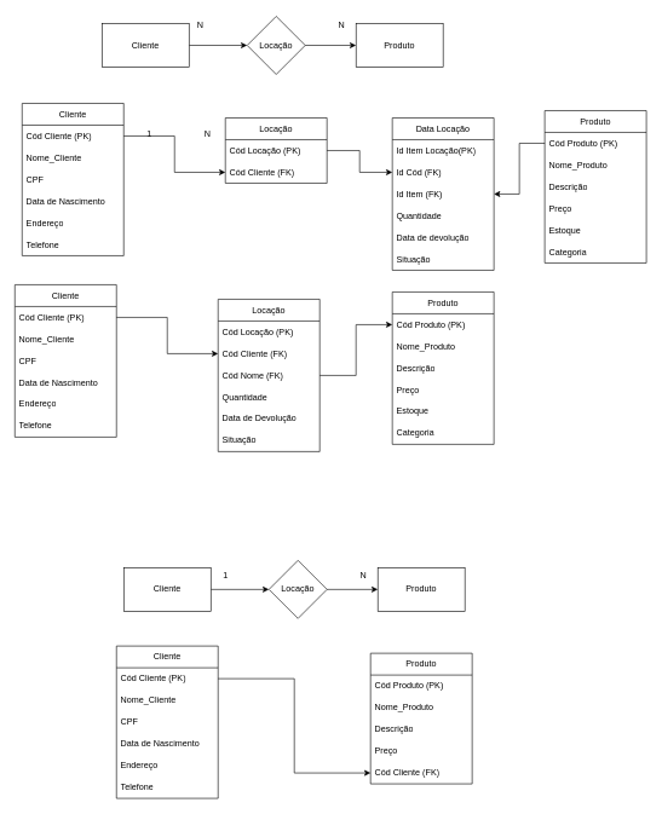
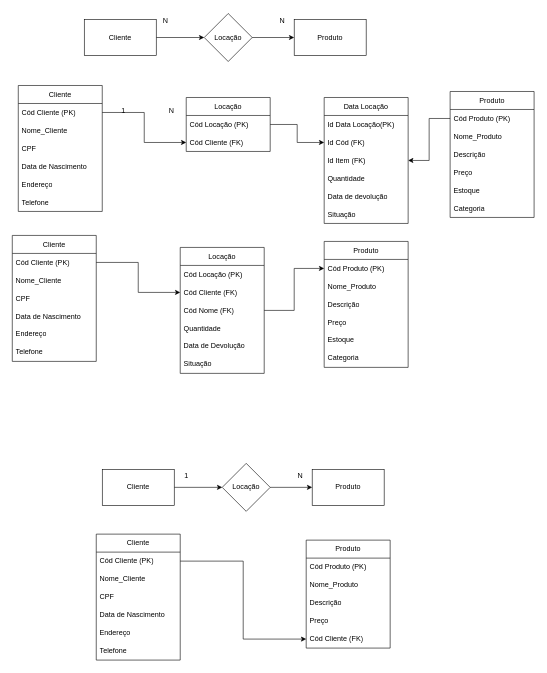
  <mxCell id="0" />
  <mxCell id="1" parent="0" />
  <mxCell id="2" style="edgeStyle=orthogonalEdgeStyle;rounded=0;orthogonalLoop=1;jettySize=auto;html=1;exitX=1;exitY=0.5;exitDx=0;exitDy=0;entryX=0;entryY=0.5;entryDx=0;entryDy=0;" edge="1" parent="1" source="3" target="6"><mxGeometry relative="1" as="geometry" /></mxCell>
  <mxCell id="3" value="Cliente" style="rounded=0;whiteSpace=wrap;html=1;" vertex="1" parent="1"><mxGeometry x="140" y="32" width="120" height="60" as="geometry" /></mxCell>
  <mxCell id="4" value="Produto" style="rounded=0;whiteSpace=wrap;html=1;" vertex="1" parent="1"><mxGeometry x="490" y="32" width="120" height="60" as="geometry" /></mxCell>
  <mxCell id="5" style="edgeStyle=orthogonalEdgeStyle;rounded=0;orthogonalLoop=1;jettySize=auto;html=1;exitX=1;exitY=0.5;exitDx=0;exitDy=0;entryX=0;entryY=0.5;entryDx=0;entryDy=0;" edge="1" parent="1" source="6" target="4"><mxGeometry relative="1" as="geometry" /></mxCell>
  <mxCell id="6" value="Locação" style="rhombus;whiteSpace=wrap;html=1;" vertex="1" parent="1"><mxGeometry x="340" y="22" width="80" height="80" as="geometry" /></mxCell>
  <mxCell id="7" value="N" style="text;html=1;align=center;verticalAlign=middle;resizable=0;points=[];autosize=1;strokeColor=none;fillColor=none;" vertex="1" parent="1"><mxGeometry x="455" y="20" width="30" height="30" as="geometry" /></mxCell>
  <mxCell id="8" value="N" style="text;html=1;align=center;verticalAlign=middle;resizable=0;points=[];autosize=1;strokeColor=none;fillColor=none;" vertex="1" parent="1"><mxGeometry x="260" y="20" width="30" height="30" as="geometry" /></mxCell>
  <mxCell id="9" style="edgeStyle=orthogonalEdgeStyle;rounded=0;orthogonalLoop=1;jettySize=auto;html=1;exitX=1;exitY=0.5;exitDx=0;exitDy=0;entryX=0;entryY=0.5;entryDx=0;entryDy=0;" edge="1" parent="1" source="10" target="13"><mxGeometry relative="1" as="geometry" /></mxCell>
  <mxCell id="10" value="Cliente" style="rounded=0;whiteSpace=wrap;html=1;" vertex="1" parent="1"><mxGeometry x="170" y="782" width="120" height="60" as="geometry" /></mxCell>
  <mxCell id="11" value="Produto" style="rounded=0;whiteSpace=wrap;html=1;" vertex="1" parent="1"><mxGeometry x="520" y="782" width="120" height="60" as="geometry" /></mxCell>
  <mxCell id="12" style="edgeStyle=orthogonalEdgeStyle;rounded=0;orthogonalLoop=1;jettySize=auto;html=1;exitX=1;exitY=0.5;exitDx=0;exitDy=0;entryX=0;entryY=0.5;entryDx=0;entryDy=0;" edge="1" parent="1" source="13" target="11"><mxGeometry relative="1" as="geometry" /></mxCell>
  <mxCell id="13" value="Locação" style="rhombus;whiteSpace=wrap;html=1;" vertex="1" parent="1"><mxGeometry x="370" y="772" width="80" height="80" as="geometry" /></mxCell>
  <mxCell id="14" value="1" style="text;html=1;align=center;verticalAlign=middle;resizable=0;points=[];autosize=1;strokeColor=none;fillColor=none;" vertex="1" parent="1"><mxGeometry x="295" y="778" width="30" height="30" as="geometry" /></mxCell>
  <mxCell id="15" value="N" style="text;html=1;align=center;verticalAlign=middle;resizable=0;points=[];autosize=1;strokeColor=none;fillColor=none;" vertex="1" parent="1"><mxGeometry x="485" y="778" width="30" height="30" as="geometry" /></mxCell>
  <mxCell id="16" value="Cliente" style="swimlane;fontStyle=0;childLayout=stackLayout;horizontal=1;startSize=30;horizontalStack=0;resizeParent=1;resizeParentMax=0;resizeLast=0;collapsible=1;marginBottom=0;whiteSpace=wrap;html=1;" vertex="1" parent="1"><mxGeometry x="160" y="890" width="140" height="210" as="geometry" /></mxCell>
  <mxCell id="17" value="Cód Cliente (PK)" style="text;strokeColor=none;fillColor=none;align=left;verticalAlign=middle;spacingLeft=4;spacingRight=4;overflow=hidden;points=[[0,0.5],[1,0.5]];portConstraint=eastwest;rotatable=0;whiteSpace=wrap;html=1;" vertex="1" parent="16"><mxGeometry y="30" width="140" height="30" as="geometry" /></mxCell>
  <mxCell id="18" value="Nome_Cliente" style="text;strokeColor=none;fillColor=none;align=left;verticalAlign=middle;spacingLeft=4;spacingRight=4;overflow=hidden;points=[[0,0.5],[1,0.5]];portConstraint=eastwest;rotatable=0;whiteSpace=wrap;html=1;" vertex="1" parent="16"><mxGeometry y="60" width="140" height="30" as="geometry" /></mxCell>
  <mxCell id="19" value="CPF" style="text;strokeColor=none;fillColor=none;align=left;verticalAlign=middle;spacingLeft=4;spacingRight=4;overflow=hidden;points=[[0,0.5],[1,0.5]];portConstraint=eastwest;rotatable=0;whiteSpace=wrap;html=1;" vertex="1" parent="16"><mxGeometry y="90" width="140" height="30" as="geometry" /></mxCell>
  <mxCell id="20" value="Data de Nascimento" style="text;strokeColor=none;fillColor=none;align=left;verticalAlign=middle;spacingLeft=4;spacingRight=4;overflow=hidden;points=[[0,0.5],[1,0.5]];portConstraint=eastwest;rotatable=0;whiteSpace=wrap;html=1;" vertex="1" parent="16"><mxGeometry y="120" width="140" height="30" as="geometry" /></mxCell>
  <mxCell id="21" value="Endereço" style="text;strokeColor=none;fillColor=none;align=left;verticalAlign=middle;spacingLeft=4;spacingRight=4;overflow=hidden;points=[[0,0.5],[1,0.5]];portConstraint=eastwest;rotatable=0;whiteSpace=wrap;html=1;" vertex="1" parent="16"><mxGeometry y="150" width="140" height="30" as="geometry" /></mxCell>
  <mxCell id="22" value="Telefone" style="text;strokeColor=none;fillColor=none;align=left;verticalAlign=middle;spacingLeft=4;spacingRight=4;overflow=hidden;points=[[0,0.5],[1,0.5]];portConstraint=eastwest;rotatable=0;whiteSpace=wrap;html=1;" vertex="1" parent="16"><mxGeometry y="180" width="140" height="30" as="geometry" /></mxCell>
  <mxCell id="23" value="Produto" style="swimlane;fontStyle=0;childLayout=stackLayout;horizontal=1;startSize=30;horizontalStack=0;resizeParent=1;resizeParentMax=0;resizeLast=0;collapsible=1;marginBottom=0;whiteSpace=wrap;html=1;" vertex="1" parent="1"><mxGeometry x="510" y="900" width="140" height="180" as="geometry" /></mxCell>
  <mxCell id="24" value="Cód Produto (PK)" style="text;strokeColor=none;fillColor=none;align=left;verticalAlign=middle;spacingLeft=4;spacingRight=4;overflow=hidden;points=[[0,0.5],[1,0.5]];portConstraint=eastwest;rotatable=0;whiteSpace=wrap;html=1;" vertex="1" parent="23"><mxGeometry y="30" width="140" height="30" as="geometry" /></mxCell>
  <mxCell id="25" value="Nome_Produto" style="text;strokeColor=none;fillColor=none;align=left;verticalAlign=middle;spacingLeft=4;spacingRight=4;overflow=hidden;points=[[0,0.5],[1,0.5]];portConstraint=eastwest;rotatable=0;whiteSpace=wrap;html=1;" vertex="1" parent="23"><mxGeometry y="60" width="140" height="30" as="geometry" /></mxCell>
  <mxCell id="26" value="Descrição" style="text;strokeColor=none;fillColor=none;align=left;verticalAlign=middle;spacingLeft=4;spacingRight=4;overflow=hidden;points=[[0,0.5],[1,0.5]];portConstraint=eastwest;rotatable=0;whiteSpace=wrap;html=1;" vertex="1" parent="23"><mxGeometry y="90" width="140" height="30" as="geometry" /></mxCell>
  <mxCell id="27" value="Preço" style="text;strokeColor=none;fillColor=none;align=left;verticalAlign=middle;spacingLeft=4;spacingRight=4;overflow=hidden;points=[[0,0.5],[1,0.5]];portConstraint=eastwest;rotatable=0;whiteSpace=wrap;html=1;" vertex="1" parent="23"><mxGeometry y="120" width="140" height="30" as="geometry" /></mxCell>
  <mxCell id="28" value="Cód Cliente (FK)" style="text;strokeColor=none;fillColor=none;align=left;verticalAlign=middle;spacingLeft=4;spacingRight=4;overflow=hidden;points=[[0,0.5],[1,0.5]];portConstraint=eastwest;rotatable=0;whiteSpace=wrap;html=1;" vertex="1" parent="23"><mxGeometry y="150" width="140" height="30" as="geometry" /></mxCell>
  <mxCell id="29" style="edgeStyle=orthogonalEdgeStyle;rounded=0;orthogonalLoop=1;jettySize=auto;html=1;exitX=1;exitY=0.5;exitDx=0;exitDy=0;entryX=0;entryY=0.5;entryDx=0;entryDy=0;" edge="1" parent="1" source="17" target="28"><mxGeometry relative="1" as="geometry" /></mxCell>
  <mxCell id="30" value="Cliente" style="swimlane;fontStyle=0;childLayout=stackLayout;horizontal=1;startSize=30;horizontalStack=0;resizeParent=1;resizeParentMax=0;resizeLast=0;collapsible=1;marginBottom=0;whiteSpace=wrap;html=1;" vertex="1" parent="1"><mxGeometry x="30" y="142" width="140" height="210" as="geometry" /></mxCell>
  <mxCell id="31" value="Cód Cliente (PK)" style="text;strokeColor=none;fillColor=none;align=left;verticalAlign=middle;spacingLeft=4;spacingRight=4;overflow=hidden;points=[[0,0.5],[1,0.5]];portConstraint=eastwest;rotatable=0;whiteSpace=wrap;html=1;" vertex="1" parent="30"><mxGeometry y="30" width="140" height="30" as="geometry" /></mxCell>
  <mxCell id="32" value="Nome_Cliente" style="text;strokeColor=none;fillColor=none;align=left;verticalAlign=middle;spacingLeft=4;spacingRight=4;overflow=hidden;points=[[0,0.5],[1,0.5]];portConstraint=eastwest;rotatable=0;whiteSpace=wrap;html=1;" vertex="1" parent="30"><mxGeometry y="60" width="140" height="30" as="geometry" /></mxCell>
  <mxCell id="33" value="CPF" style="text;strokeColor=none;fillColor=none;align=left;verticalAlign=middle;spacingLeft=4;spacingRight=4;overflow=hidden;points=[[0,0.5],[1,0.5]];portConstraint=eastwest;rotatable=0;whiteSpace=wrap;html=1;" vertex="1" parent="30"><mxGeometry y="90" width="140" height="30" as="geometry" /></mxCell>
  <mxCell id="34" value="Data de Nascimento" style="text;strokeColor=none;fillColor=none;align=left;verticalAlign=middle;spacingLeft=4;spacingRight=4;overflow=hidden;points=[[0,0.5],[1,0.5]];portConstraint=eastwest;rotatable=0;whiteSpace=wrap;html=1;" vertex="1" parent="30"><mxGeometry y="120" width="140" height="30" as="geometry" /></mxCell>
  <mxCell id="35" value="Endereço" style="text;strokeColor=none;fillColor=none;align=left;verticalAlign=middle;spacingLeft=4;spacingRight=4;overflow=hidden;points=[[0,0.5],[1,0.5]];portConstraint=eastwest;rotatable=0;whiteSpace=wrap;html=1;" vertex="1" parent="30"><mxGeometry y="150" width="140" height="30" as="geometry" /></mxCell>
  <mxCell id="36" value="Telefone" style="text;strokeColor=none;fillColor=none;align=left;verticalAlign=middle;spacingLeft=4;spacingRight=4;overflow=hidden;points=[[0,0.5],[1,0.5]];portConstraint=eastwest;rotatable=0;whiteSpace=wrap;html=1;" vertex="1" parent="30"><mxGeometry y="180" width="140" height="30" as="geometry" /></mxCell>
  <mxCell id="37" value="Produto" style="swimlane;fontStyle=0;childLayout=stackLayout;horizontal=1;startSize=30;horizontalStack=0;resizeParent=1;resizeParentMax=0;resizeLast=0;collapsible=1;marginBottom=0;whiteSpace=wrap;html=1;" vertex="1" parent="1"><mxGeometry x="750" y="152" width="140" height="210" as="geometry" /></mxCell>
  <mxCell id="38" value="Cód Produto (PK)" style="text;strokeColor=none;fillColor=none;align=left;verticalAlign=middle;spacingLeft=4;spacingRight=4;overflow=hidden;points=[[0,0.5],[1,0.5]];portConstraint=eastwest;rotatable=0;whiteSpace=wrap;html=1;" vertex="1" parent="37"><mxGeometry y="30" width="140" height="30" as="geometry" /></mxCell>
  <mxCell id="39" value="Nome_Produto" style="text;strokeColor=none;fillColor=none;align=left;verticalAlign=middle;spacingLeft=4;spacingRight=4;overflow=hidden;points=[[0,0.5],[1,0.5]];portConstraint=eastwest;rotatable=0;whiteSpace=wrap;html=1;" vertex="1" parent="37"><mxGeometry y="60" width="140" height="30" as="geometry" /></mxCell>
  <mxCell id="40" value="Descrição" style="text;strokeColor=none;fillColor=none;align=left;verticalAlign=middle;spacingLeft=4;spacingRight=4;overflow=hidden;points=[[0,0.5],[1,0.5]];portConstraint=eastwest;rotatable=0;whiteSpace=wrap;html=1;" vertex="1" parent="37"><mxGeometry y="90" width="140" height="30" as="geometry" /></mxCell>
  <mxCell id="41" value="Preço" style="text;strokeColor=none;fillColor=none;align=left;verticalAlign=middle;spacingLeft=4;spacingRight=4;overflow=hidden;points=[[0,0.5],[1,0.5]];portConstraint=eastwest;rotatable=0;whiteSpace=wrap;html=1;" vertex="1" parent="37"><mxGeometry y="120" width="140" height="30" as="geometry" /></mxCell>
  <mxCell id="42" value="Estoque" style="text;strokeColor=none;fillColor=none;align=left;verticalAlign=middle;spacingLeft=4;spacingRight=4;overflow=hidden;points=[[0,0.5],[1,0.5]];portConstraint=eastwest;rotatable=0;whiteSpace=wrap;html=1;" vertex="1" parent="37"><mxGeometry y="150" width="140" height="30" as="geometry" /></mxCell>
  <mxCell id="43" value="Categoria" style="text;strokeColor=none;fillColor=none;align=left;verticalAlign=middle;spacingLeft=4;spacingRight=4;overflow=hidden;points=[[0,0.5],[1,0.5]];portConstraint=eastwest;rotatable=0;whiteSpace=wrap;html=1;" vertex="1" parent="37"><mxGeometry y="180" width="140" height="30" as="geometry" /></mxCell>
  <mxCell id="44" value="Locação" style="swimlane;fontStyle=0;childLayout=stackLayout;horizontal=1;startSize=30;horizontalStack=0;resizeParent=1;resizeParentMax=0;resizeLast=0;collapsible=1;marginBottom=0;whiteSpace=wrap;html=1;" vertex="1" parent="1"><mxGeometry x="310" y="162" width="140" height="90" as="geometry" /></mxCell>
  <mxCell id="45" value="Cód Locação (PK)" style="text;strokeColor=none;fillColor=none;align=left;verticalAlign=middle;spacingLeft=4;spacingRight=4;overflow=hidden;points=[[0,0.5],[1,0.5]];portConstraint=eastwest;rotatable=0;whiteSpace=wrap;html=1;" vertex="1" parent="44"><mxGeometry y="30" width="140" height="30" as="geometry" /></mxCell>
  <mxCell id="46" value="Cód Cliente (FK)" style="text;strokeColor=none;fillColor=none;align=left;verticalAlign=middle;spacingLeft=4;spacingRight=4;overflow=hidden;points=[[0,0.5],[1,0.5]];portConstraint=eastwest;rotatable=0;whiteSpace=wrap;html=1;" vertex="1" parent="44"><mxGeometry y="60" width="140" height="30" as="geometry" /></mxCell>
  <mxCell id="47" value="N" style="text;html=1;align=center;verticalAlign=middle;resizable=0;points=[];autosize=1;strokeColor=none;fillColor=none;" vertex="1" parent="1"><mxGeometry x="270" y="170" width="30" height="30" as="geometry" /></mxCell>
  <mxCell id="48" value="1" style="text;html=1;align=center;verticalAlign=middle;resizable=0;points=[];autosize=1;strokeColor=none;fillColor=none;" vertex="1" parent="1"><mxGeometry x="190" y="170" width="30" height="30" as="geometry" /></mxCell>
  <mxCell id="49" value="Data Locação" style="swimlane;fontStyle=0;childLayout=stackLayout;horizontal=1;startSize=30;horizontalStack=0;resizeParent=1;resizeParentMax=0;resizeLast=0;collapsible=1;marginBottom=0;whiteSpace=wrap;html=1;" vertex="1" parent="1"><mxGeometry x="540" y="162" width="140" height="210" as="geometry" /></mxCell>
- <mxCell id="50" value="Id Item Locação(PK)" style="text;strokeColor=none;fillColor=none;align=left;verticalAlign=middle;spacingLeft=4;spacingRight=4;overflow=hidden;points=[[0,0.5],[1,0.5]];portConstraint=eastwest;rotatable=0;whiteSpace=wrap;html=1;" vertex="1" parent="49"><mxGeometry y="30" width="140" height="30" as="geometry" /></mxCell>
+ <mxCell id="50" value="Id Data Locação(PK)" style="text;strokeColor=none;fillColor=none;align=left;verticalAlign=middle;spacingLeft=4;spacingRight=4;overflow=hidden;points=[[0,0.5],[1,0.5]];portConstraint=eastwest;rotatable=0;whiteSpace=wrap;html=1;" vertex="1" parent="49"><mxGeometry y="30" width="140" height="30" as="geometry" /></mxCell>
  <mxCell id="51" value="Id Cód (FK)" style="text;strokeColor=none;fillColor=none;align=left;verticalAlign=middle;spacingLeft=4;spacingRight=4;overflow=hidden;points=[[0,0.5],[1,0.5]];portConstraint=eastwest;rotatable=0;whiteSpace=wrap;html=1;" vertex="1" parent="49"><mxGeometry y="60" width="140" height="30" as="geometry" /></mxCell>
  <mxCell id="52" value="Id Item (FK)" style="text;strokeColor=none;fillColor=none;align=left;verticalAlign=middle;spacingLeft=4;spacingRight=4;overflow=hidden;points=[[0,0.5],[1,0.5]];portConstraint=eastwest;rotatable=0;whiteSpace=wrap;html=1;" vertex="1" parent="49"><mxGeometry y="90" width="140" height="30" as="geometry" /></mxCell>
  <mxCell id="53" value="Quantidade" style="text;strokeColor=none;fillColor=none;align=left;verticalAlign=middle;spacingLeft=4;spacingRight=4;overflow=hidden;points=[[0,0.5],[1,0.5]];portConstraint=eastwest;rotatable=0;whiteSpace=wrap;html=1;" vertex="1" parent="49"><mxGeometry y="120" width="140" height="30" as="geometry" /></mxCell>
  <mxCell id="54" value="Data de devolução" style="text;strokeColor=none;fillColor=none;align=left;verticalAlign=middle;spacingLeft=4;spacingRight=4;overflow=hidden;points=[[0,0.5],[1,0.5]];portConstraint=eastwest;rotatable=0;whiteSpace=wrap;html=1;" vertex="1" parent="49"><mxGeometry y="150" width="140" height="30" as="geometry" /></mxCell>
  <mxCell id="55" value="Situação" style="text;strokeColor=none;fillColor=none;align=left;verticalAlign=middle;spacingLeft=4;spacingRight=4;overflow=hidden;points=[[0,0.5],[1,0.5]];portConstraint=eastwest;rotatable=0;whiteSpace=wrap;html=1;" vertex="1" parent="49"><mxGeometry y="180" width="140" height="30" as="geometry" /></mxCell>
  <mxCell id="56" style="edgeStyle=orthogonalEdgeStyle;rounded=0;orthogonalLoop=1;jettySize=auto;html=1;exitX=0;exitY=0.5;exitDx=0;exitDy=0;" edge="1" parent="1" source="38" target="52"><mxGeometry relative="1" as="geometry" /></mxCell>
  <mxCell id="57" style="edgeStyle=orthogonalEdgeStyle;rounded=0;orthogonalLoop=1;jettySize=auto;html=1;exitX=1;exitY=0.5;exitDx=0;exitDy=0;" edge="1" parent="1" source="45" target="51"><mxGeometry relative="1" as="geometry" /></mxCell>
  <mxCell id="58" style="edgeStyle=orthogonalEdgeStyle;rounded=0;orthogonalLoop=1;jettySize=auto;html=1;exitX=1;exitY=0.5;exitDx=0;exitDy=0;entryX=0;entryY=0.5;entryDx=0;entryDy=0;" edge="1" parent="1" source="31" target="46"><mxGeometry relative="1" as="geometry" /></mxCell>
  <mxCell id="59" value="Cliente" style="swimlane;fontStyle=0;childLayout=stackLayout;horizontal=1;startSize=30;horizontalStack=0;resizeParent=1;resizeParentMax=0;resizeLast=0;collapsible=1;marginBottom=0;whiteSpace=wrap;html=1;" vertex="1" parent="1"><mxGeometry x="20" y="392" width="140" height="210" as="geometry" /></mxCell>
  <mxCell id="60" value="Cód Cliente (PK)" style="text;strokeColor=none;fillColor=none;align=left;verticalAlign=middle;spacingLeft=4;spacingRight=4;overflow=hidden;points=[[0,0.5],[1,0.5]];portConstraint=eastwest;rotatable=0;whiteSpace=wrap;html=1;" vertex="1" parent="59"><mxGeometry y="30" width="140" height="30" as="geometry" /></mxCell>
  <mxCell id="61" value="Nome_Cliente" style="text;strokeColor=none;fillColor=none;align=left;verticalAlign=middle;spacingLeft=4;spacingRight=4;overflow=hidden;points=[[0,0.5],[1,0.5]];portConstraint=eastwest;rotatable=0;whiteSpace=wrap;html=1;" vertex="1" parent="59"><mxGeometry y="60" width="140" height="30" as="geometry" /></mxCell>
  <mxCell id="62" value="CPF" style="text;strokeColor=none;fillColor=none;align=left;verticalAlign=middle;spacingLeft=4;spacingRight=4;overflow=hidden;points=[[0,0.5],[1,0.5]];portConstraint=eastwest;rotatable=0;whiteSpace=wrap;html=1;" vertex="1" parent="59"><mxGeometry y="90" width="140" height="30" as="geometry" /></mxCell>
  <mxCell id="63" value="Data de Nascimento" style="text;strokeColor=none;fillColor=none;align=left;verticalAlign=middle;spacingLeft=4;spacingRight=4;overflow=hidden;points=[[0,0.5],[1,0.5]];portConstraint=eastwest;rotatable=0;whiteSpace=wrap;html=1;" vertex="1" parent="59"><mxGeometry y="120" width="140" height="30" as="geometry" /></mxCell>
  <mxCell id="64" value="Endereço" style="text;strokeColor=none;fillColor=none;align=left;verticalAlign=middle;spacingLeft=4;spacingRight=4;overflow=hidden;points=[[0,0.5],[1,0.5]];portConstraint=eastwest;rotatable=0;whiteSpace=wrap;html=1;" vertex="1" parent="59"><mxGeometry y="150" width="140" height="30" as="geometry" /></mxCell>
  <mxCell id="65" value="Telefone" style="text;strokeColor=none;fillColor=none;align=left;verticalAlign=middle;spacingLeft=4;spacingRight=4;overflow=hidden;points=[[0,0.5],[1,0.5]];portConstraint=eastwest;rotatable=0;whiteSpace=wrap;html=1;" vertex="1" parent="59"><mxGeometry y="180" width="140" height="30" as="geometry" /></mxCell>
  <mxCell id="66" value="Produto" style="swimlane;fontStyle=0;childLayout=stackLayout;horizontal=1;startSize=30;horizontalStack=0;resizeParent=1;resizeParentMax=0;resizeLast=0;collapsible=1;marginBottom=0;whiteSpace=wrap;html=1;" vertex="1" parent="1"><mxGeometry x="540" y="402" width="140" height="210" as="geometry" /></mxCell>
  <mxCell id="67" value="Cód Produto (PK)" style="text;strokeColor=none;fillColor=none;align=left;verticalAlign=middle;spacingLeft=4;spacingRight=4;overflow=hidden;points=[[0,0.5],[1,0.5]];portConstraint=eastwest;rotatable=0;whiteSpace=wrap;html=1;" vertex="1" parent="66"><mxGeometry y="30" width="140" height="30" as="geometry" /></mxCell>
  <mxCell id="68" value="Nome_Produto" style="text;strokeColor=none;fillColor=none;align=left;verticalAlign=middle;spacingLeft=4;spacingRight=4;overflow=hidden;points=[[0,0.5],[1,0.5]];portConstraint=eastwest;rotatable=0;whiteSpace=wrap;html=1;" vertex="1" parent="66"><mxGeometry y="60" width="140" height="30" as="geometry" /></mxCell>
  <mxCell id="69" value="Descrição" style="text;strokeColor=none;fillColor=none;align=left;verticalAlign=middle;spacingLeft=4;spacingRight=4;overflow=hidden;points=[[0,0.5],[1,0.5]];portConstraint=eastwest;rotatable=0;whiteSpace=wrap;html=1;" vertex="1" parent="66"><mxGeometry y="90" width="140" height="30" as="geometry" /></mxCell>
  <mxCell id="70" value="Preço" style="text;strokeColor=none;fillColor=none;align=left;verticalAlign=middle;spacingLeft=4;spacingRight=4;overflow=hidden;points=[[0,0.5],[1,0.5]];portConstraint=eastwest;rotatable=0;whiteSpace=wrap;html=1;" vertex="1" parent="66"><mxGeometry y="120" width="140" height="30" as="geometry" /></mxCell>
  <mxCell id="71" value="Estoque" style="text;strokeColor=none;fillColor=none;align=left;verticalAlign=middle;spacingLeft=4;spacingRight=4;overflow=hidden;points=[[0,0.5],[1,0.5]];portConstraint=eastwest;rotatable=0;whiteSpace=wrap;html=1;" vertex="1" parent="66"><mxGeometry y="150" width="140" height="30" as="geometry" /></mxCell>
  <mxCell id="72" value="Categoria" style="text;strokeColor=none;fillColor=none;align=left;verticalAlign=middle;spacingLeft=4;spacingRight=4;overflow=hidden;points=[[0,0.5],[1,0.5]];portConstraint=eastwest;rotatable=0;whiteSpace=wrap;html=1;" vertex="1" parent="66"><mxGeometry y="180" width="140" height="30" as="geometry" /></mxCell>
  <mxCell id="73" value="Locação" style="swimlane;fontStyle=0;childLayout=stackLayout;horizontal=1;startSize=30;horizontalStack=0;resizeParent=1;resizeParentMax=0;resizeLast=0;collapsible=1;marginBottom=0;whiteSpace=wrap;html=1;" vertex="1" parent="1"><mxGeometry x="300" y="412" width="140" height="210" as="geometry" /></mxCell>
  <mxCell id="74" value="Cód Locação (PK)" style="text;strokeColor=none;fillColor=none;align=left;verticalAlign=middle;spacingLeft=4;spacingRight=4;overflow=hidden;points=[[0,0.5],[1,0.5]];portConstraint=eastwest;rotatable=0;whiteSpace=wrap;html=1;" vertex="1" parent="73"><mxGeometry y="30" width="140" height="30" as="geometry" /></mxCell>
  <mxCell id="75" value="Cód Cliente (FK)" style="text;strokeColor=none;fillColor=none;align=left;verticalAlign=middle;spacingLeft=4;spacingRight=4;overflow=hidden;points=[[0,0.5],[1,0.5]];portConstraint=eastwest;rotatable=0;whiteSpace=wrap;html=1;" vertex="1" parent="73"><mxGeometry y="60" width="140" height="30" as="geometry" /></mxCell>
  <mxCell id="76" value="Cód Nome (FK)" style="text;strokeColor=none;fillColor=none;align=left;verticalAlign=middle;spacingLeft=4;spacingRight=4;overflow=hidden;points=[[0,0.5],[1,0.5]];portConstraint=eastwest;rotatable=0;whiteSpace=wrap;html=1;" vertex="1" parent="73"><mxGeometry y="90" width="140" height="30" as="geometry" /></mxCell>
  <mxCell id="77" value="Quantidade" style="text;strokeColor=none;fillColor=none;align=left;verticalAlign=middle;spacingLeft=4;spacingRight=4;overflow=hidden;points=[[0,0.5],[1,0.5]];portConstraint=eastwest;rotatable=0;whiteSpace=wrap;html=1;" vertex="1" parent="73"><mxGeometry y="120" width="140" height="30" as="geometry" /></mxCell>
  <mxCell id="78" value="Data de Devolução" style="text;strokeColor=none;fillColor=none;align=left;verticalAlign=middle;spacingLeft=4;spacingRight=4;overflow=hidden;points=[[0,0.5],[1,0.5]];portConstraint=eastwest;rotatable=0;whiteSpace=wrap;html=1;" vertex="1" parent="73"><mxGeometry y="150" width="140" height="30" as="geometry" /></mxCell>
  <mxCell id="79" value="Situação" style="text;strokeColor=none;fillColor=none;align=left;verticalAlign=middle;spacingLeft=4;spacingRight=4;overflow=hidden;points=[[0,0.5],[1,0.5]];portConstraint=eastwest;rotatable=0;whiteSpace=wrap;html=1;" vertex="1" parent="73"><mxGeometry y="180" width="140" height="30" as="geometry" /></mxCell>
  <mxCell id="80" style="edgeStyle=orthogonalEdgeStyle;rounded=0;orthogonalLoop=1;jettySize=auto;html=1;exitX=1;exitY=0.5;exitDx=0;exitDy=0;entryX=0;entryY=0.5;entryDx=0;entryDy=0;" edge="1" parent="1" source="60" target="75"><mxGeometry relative="1" as="geometry" /></mxCell>
  <mxCell id="81" style="edgeStyle=orthogonalEdgeStyle;rounded=0;orthogonalLoop=1;jettySize=auto;html=1;exitX=1;exitY=0.5;exitDx=0;exitDy=0;" edge="1" parent="1" source="76" target="67"><mxGeometry relative="1" as="geometry" /></mxCell>
